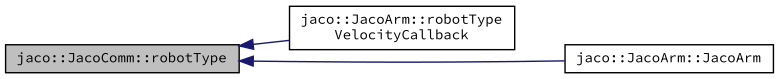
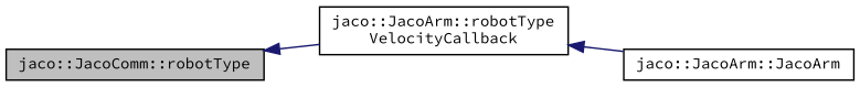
  digraph {
    fontname="Source Code Pro"
    rankdir=LR
    node [color=black fillcolor=white fontname="Source Code Pro" fontsize=10 shape=record style=filled]
    edge [color=midnightblue dir=back fontname="Source Code Pro" fontsize=10 labelfontname=Helvetica labelfontsize=10 style=solid]
    n1 [fillcolor=grey75 fontcolor=black height=0.2 label="jaco::JacoComm::robotType" width=0.4]
    n2 [height=0.2 label="jaco::JacoArm::robotType\lVelocityCallback" width=0.4]
    n3 [height=0.2 label="jaco::JacoArm::JacoArm" width=0.4]
    n1 -> n2
-   n1 -> n3
+   n2 -> n3
  }
